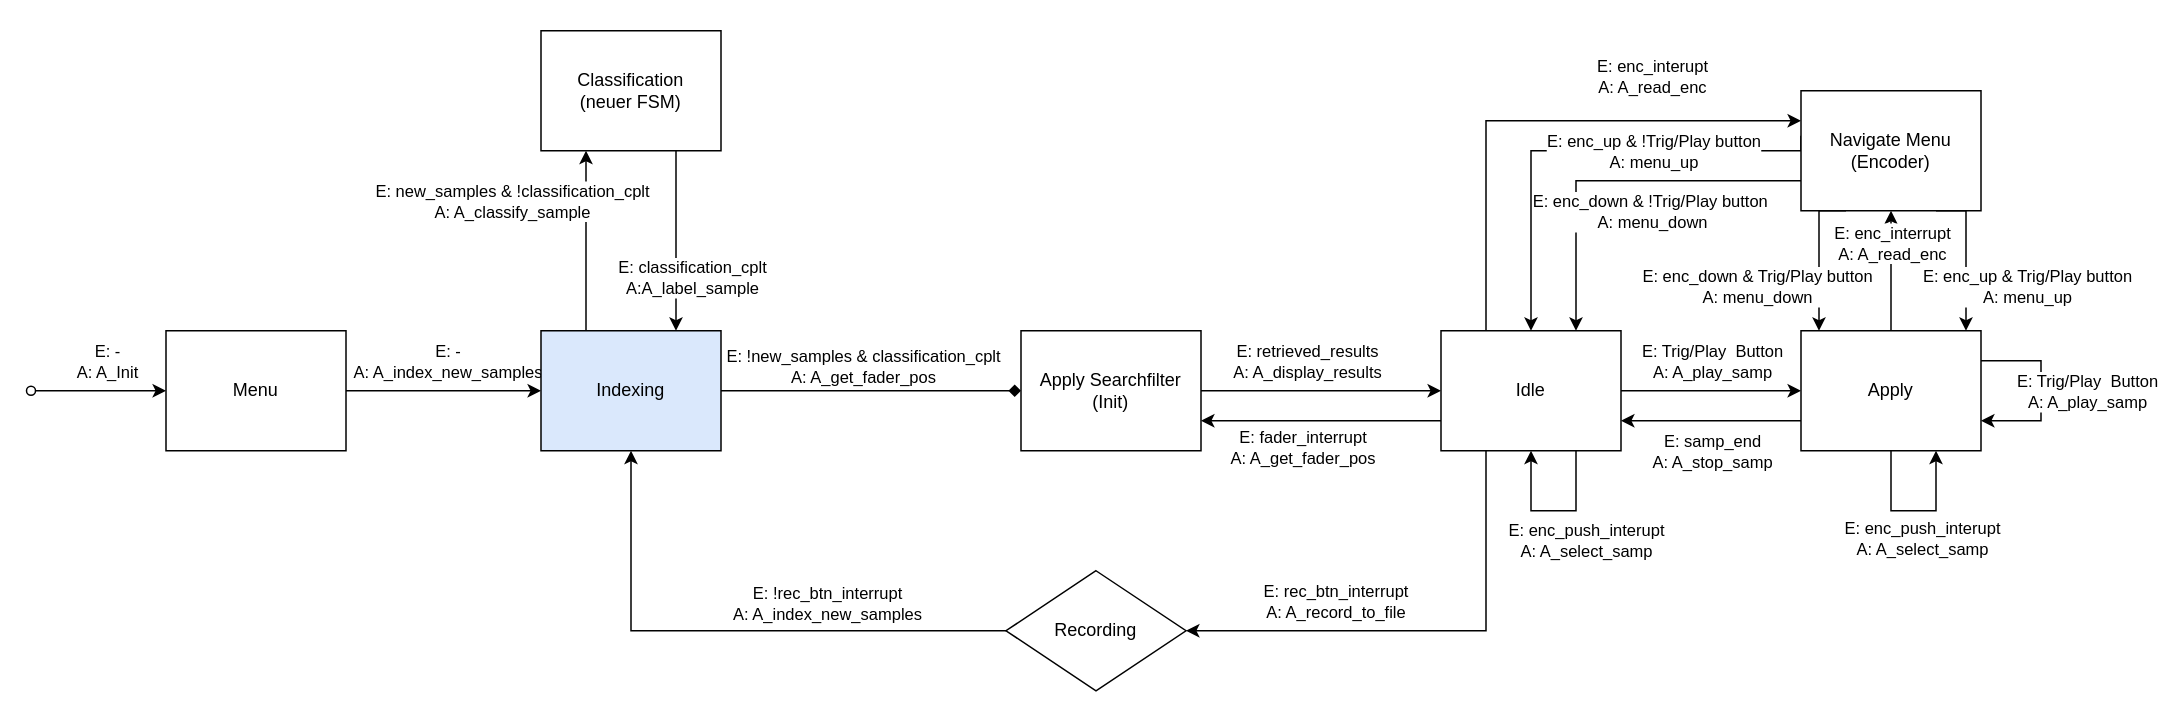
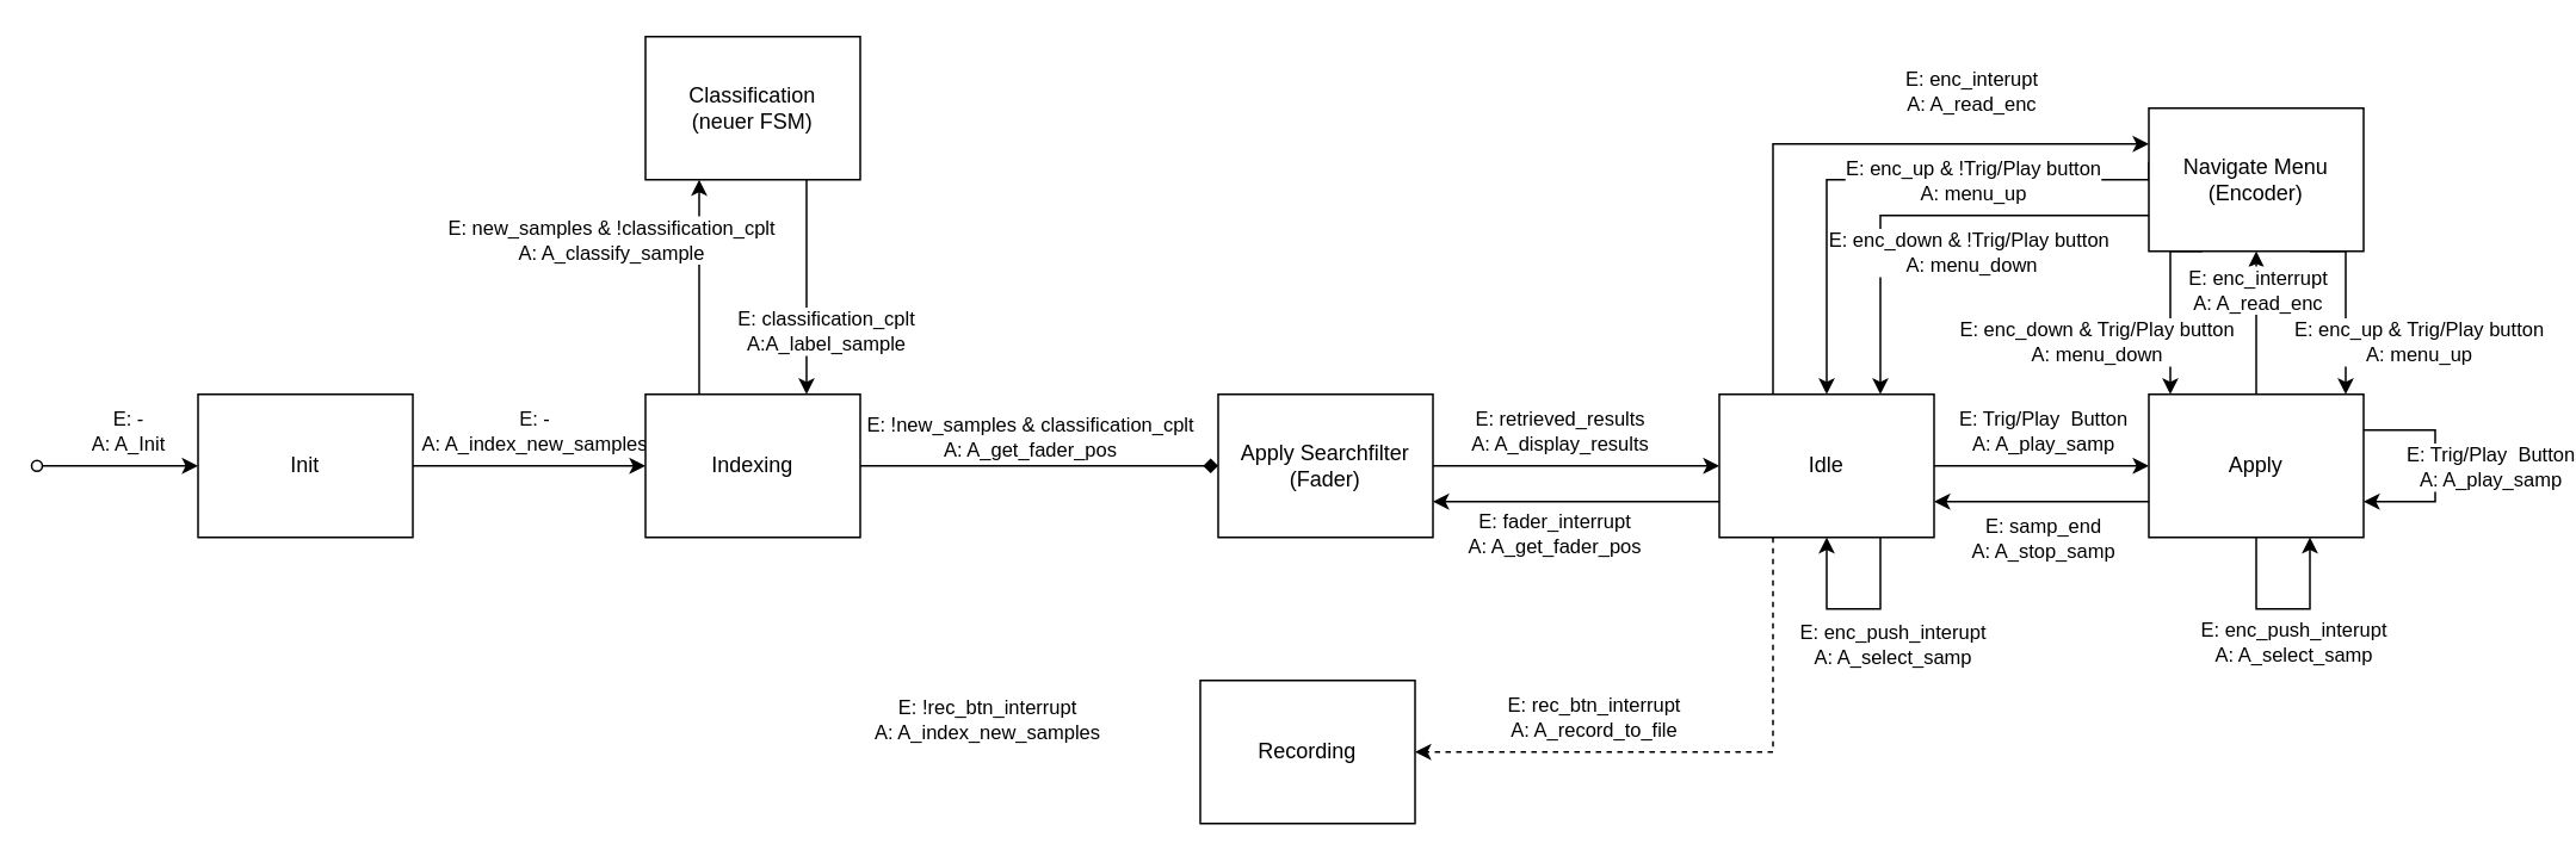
  <mxCell id="0" />
  <mxCell id="1" parent="0" />
  <mxCell id="2" style="edgeStyle=orthogonalEdgeStyle;rounded=0;orthogonalLoop=1;jettySize=auto;html=1;entryX=0;entryY=0.5;entryDx=0;entryDy=0;" parent="1" source="4" target="20" edge="1"><mxGeometry relative="1" as="geometry" /></mxCell>
  <mxCell id="3" value="E: -&lt;br&gt;A: A_index_new_samples" style="edgeLabel;html=1;align=center;verticalAlign=middle;resizable=0;points=[];" parent="2" vertex="1" connectable="0"><mxGeometry x="0.078" y="-1" relative="1" as="geometry"><mxPoint x="-3" y="-21" as="offset" /></mxGeometry></mxCell>
- <mxCell id="4" value="Menu" style="rounded=0;whiteSpace=wrap;html=1;" parent="1" vertex="1"><mxGeometry x="110" y="220" width="120" height="80" as="geometry" /></mxCell>
- <mxCell id="5" style="edgeStyle=orthogonalEdgeStyle;rounded=0;orthogonalLoop=1;jettySize=auto;html=1;exitX=0.25;exitY=1;exitDx=0;exitDy=0;entryX=1;entryY=0.5;entryDx=0;entryDy=0;exitPerimeter=0;" parent="1" source="15" target="22" edge="1"><mxGeometry relative="1" as="geometry"><Array as="points"><mxPoint x="990" y="420" /></Array></mxGeometry></mxCell>
+ <mxCell id="4" value="Init" style="rounded=0;whiteSpace=wrap;html=1;" parent="1" vertex="1"><mxGeometry x="110" y="220" width="120" height="80" as="geometry" /></mxCell>
+ <mxCell id="5" style="edgeStyle=orthogonalEdgeStyle;rounded=0;orthogonalLoop=1;jettySize=auto;html=1;exitX=0.25;exitY=1;exitDx=0;exitDy=0;entryX=1;entryY=0.5;entryDx=0;entryDy=0;exitPerimeter=0;dashed=1;" parent="1" source="15" target="22" edge="1"><mxGeometry relative="1" as="geometry"><Array as="points"><mxPoint x="990" y="420" /></Array></mxGeometry></mxCell>
  <mxCell id="6" value="E: rec_btn_interrupt&lt;br&gt;A: A_record_to_file" style="edgeLabel;html=1;align=center;verticalAlign=middle;resizable=0;points=[];" parent="5" vertex="1" connectable="0"><mxGeometry x="0.247" y="-2" relative="1" as="geometry"><mxPoint x="-21" y="-18" as="offset" /></mxGeometry></mxCell>
  <mxCell id="7" style="edgeStyle=orthogonalEdgeStyle;rounded=0;orthogonalLoop=1;jettySize=auto;html=1;entryX=0;entryY=0.5;entryDx=0;entryDy=0;" parent="1" source="15" target="29" edge="1"><mxGeometry relative="1" as="geometry" /></mxCell>
  <mxCell id="8" value="E: Trig/Play&amp;nbsp; Button&lt;br&gt;A: A_play_samp" style="edgeLabel;html=1;align=center;verticalAlign=middle;resizable=0;points=[];" parent="7" vertex="1" connectable="0"><mxGeometry x="-0.073" y="-1" relative="1" as="geometry"><mxPoint x="4" y="-21" as="offset" /></mxGeometry></mxCell>
  <mxCell id="9" style="edgeStyle=orthogonalEdgeStyle;rounded=0;orthogonalLoop=1;jettySize=auto;html=1;exitX=0.25;exitY=0;exitDx=0;exitDy=0;entryX=0;entryY=0.25;entryDx=0;entryDy=0;" parent="1" source="15" target="37" edge="1"><mxGeometry relative="1" as="geometry"><Array as="points"><mxPoint x="990" y="80" /></Array></mxGeometry></mxCell>
  <mxCell id="10" value="E: enc_interupt&lt;br&gt;A: A_read_enc" style="edgeLabel;html=1;align=center;verticalAlign=middle;resizable=0;points=[];" parent="9" vertex="1" connectable="0"><mxGeometry x="0.483" y="2" relative="1" as="geometry"><mxPoint x="-10" y="-28" as="offset" /></mxGeometry></mxCell>
  <mxCell id="11" style="edgeStyle=orthogonalEdgeStyle;rounded=0;orthogonalLoop=1;jettySize=auto;html=1;exitX=0;exitY=0.75;exitDx=0;exitDy=0;entryX=1;entryY=0.75;entryDx=0;entryDy=0;" parent="1" source="15" target="40" edge="1"><mxGeometry relative="1" as="geometry"><Array as="points"><mxPoint x="880" y="280" /><mxPoint x="880" y="280" /></Array></mxGeometry></mxCell>
  <mxCell id="12" value="E: fader_interrupt&lt;br&gt;A: A_get_fader_pos" style="edgeLabel;html=1;align=center;verticalAlign=middle;resizable=0;points=[];" parent="11" vertex="1" connectable="0"><mxGeometry x="0.402" y="-3" relative="1" as="geometry"><mxPoint x="19" y="20" as="offset" /></mxGeometry></mxCell>
  <mxCell id="13" style="edgeStyle=orthogonalEdgeStyle;rounded=0;orthogonalLoop=1;jettySize=auto;html=1;exitX=0.75;exitY=1;exitDx=0;exitDy=0;entryX=0.5;entryY=1;entryDx=0;entryDy=0;exitPerimeter=0;entryPerimeter=0;" parent="1" source="15" target="15" edge="1"><mxGeometry relative="1" as="geometry"><Array as="points"><mxPoint x="1050" y="340" /><mxPoint x="1020" y="340" /></Array></mxGeometry></mxCell>
  <mxCell id="14" value="E: enc_push_interupt&lt;br&gt;A: A_select_samp" style="edgeLabel;html=1;align=center;verticalAlign=middle;resizable=0;points=[];" parent="13" vertex="1" connectable="0"><mxGeometry x="-0.429" y="-2" relative="1" as="geometry"><mxPoint x="8" y="28" as="offset" /></mxGeometry></mxCell>
  <mxCell id="15" value="Idle" style="rounded=0;whiteSpace=wrap;html=1;points=[[0,0,0,0,0],[0,0.25,0,0,0],[0,0.5,0,0,0],[0,0.75,0,0,0],[0,1,0,0,0],[0.13,0,0,0,0],[0.25,1,0,0,0],[0.5,0,0,0,0],[0.5,1,0,0,0],[0.75,0,0,0,0],[0.75,1,0,0,0],[1,0,0,0,0],[1,0.25,0,0,0],[1,0.5,0,0,0],[1,0.75,0,0,0],[1,1,0,0,0]];" parent="1" vertex="1"><mxGeometry x="960" y="220" width="120" height="80" as="geometry" /></mxCell>
  <mxCell id="16" style="edgeStyle=orthogonalEdgeStyle;rounded=0;orthogonalLoop=1;jettySize=auto;html=1;entryX=0;entryY=0.5;entryDx=0;entryDy=0;" parent="1" source="40" target="15" edge="1"><mxGeometry relative="1" as="geometry" /></mxCell>
  <mxCell id="17" value="E: retrieved_results&lt;br&gt;A: A_display_results" style="edgeLabel;html=1;align=center;verticalAlign=middle;resizable=0;points=[];" parent="16" vertex="1" connectable="0"><mxGeometry x="-0.177" y="-2" relative="1" as="geometry"><mxPoint x="4" y="-22" as="offset" /></mxGeometry></mxCell>
  <mxCell id="18" style="edgeStyle=orthogonalEdgeStyle;rounded=0;orthogonalLoop=1;jettySize=auto;html=1;entryX=0.25;entryY=1;entryDx=0;entryDy=0;exitX=0.25;exitY=0;exitDx=0;exitDy=0;" parent="1" source="20" target="32" edge="1"><mxGeometry relative="1" as="geometry"><Array as="points"><mxPoint x="390" y="160" /><mxPoint x="390" y="160" /></Array></mxGeometry></mxCell>
  <mxCell id="19" value="E: new_samples &amp;amp; !classification_cplt&lt;br&gt;A: A_classify_sample" style="edgeLabel;html=1;align=center;verticalAlign=middle;resizable=0;points=[];" parent="18" vertex="1" connectable="0"><mxGeometry x="0.124" y="2" relative="1" as="geometry"><mxPoint x="-48" y="-20" as="offset" /></mxGeometry></mxCell>
- <mxCell id="20" value="Indexing" style="rounded=0;whiteSpace=wrap;html=1;fillColor=#dae8fc;" parent="1" vertex="1"><mxGeometry x="360" y="220" width="120" height="80" as="geometry" /></mxCell>
- <mxCell id="21" style="edgeStyle=orthogonalEdgeStyle;rounded=0;orthogonalLoop=1;jettySize=auto;html=1;entryX=0.5;entryY=1;entryDx=0;entryDy=0;" parent="1" source="22" target="20" edge="1"><mxGeometry relative="1" as="geometry"><Array as="points"><mxPoint x="420" y="420" /></Array></mxGeometry></mxCell>
- <mxCell id="22" value="Recording" style="rhombus;whiteSpace=wrap;html=1;" parent="1" vertex="1"><mxGeometry x="670" y="380" width="120" height="80" as="geometry" /></mxCell>
+ <mxCell id="20" value="Indexing" style="rounded=0;whiteSpace=wrap;html=1;" parent="1" vertex="1"><mxGeometry x="360" y="220" width="120" height="80" as="geometry" /></mxCell>
+ <mxCell id="22" value="Recording" style="rounded=0;whiteSpace=wrap;html=1;" parent="1" vertex="1"><mxGeometry x="670" y="380" width="120" height="80" as="geometry" /></mxCell>
  <mxCell id="23" style="edgeStyle=orthogonalEdgeStyle;rounded=0;orthogonalLoop=1;jettySize=auto;html=1;entryX=0.5;entryY=1;entryDx=0;entryDy=0;" parent="1" source="29" target="37" edge="1"><mxGeometry relative="1" as="geometry" /></mxCell>
  <mxCell id="24" value="E: enc_interrupt&lt;br&gt;A: A_read_enc" style="edgeLabel;html=1;align=center;verticalAlign=middle;resizable=0;points=[];" parent="23" vertex="1" connectable="0"><mxGeometry x="0.108" relative="1" as="geometry"><mxPoint y="-15" as="offset" /></mxGeometry></mxCell>
  <mxCell id="25" style="edgeStyle=orthogonalEdgeStyle;rounded=0;orthogonalLoop=1;jettySize=auto;html=1;exitX=0;exitY=0.75;exitDx=0;exitDy=0;entryX=1;entryY=0.75;entryDx=0;entryDy=0;" parent="1" source="29" target="15" edge="1"><mxGeometry relative="1" as="geometry" /></mxCell>
  <mxCell id="26" value="E: samp_end&lt;br&gt;A: A_stop_samp" style="edgeLabel;html=1;align=center;verticalAlign=middle;resizable=0;points=[];" parent="25" vertex="1" connectable="0"><mxGeometry x="-0.03" y="-2" relative="1" as="geometry"><mxPoint x="-2" y="22" as="offset" /></mxGeometry></mxCell>
  <mxCell id="27" style="edgeStyle=orthogonalEdgeStyle;rounded=0;orthogonalLoop=1;jettySize=auto;html=1;entryX=0.75;entryY=1;entryDx=0;entryDy=0;entryPerimeter=0;" parent="1" source="29" target="29" edge="1"><mxGeometry relative="1" as="geometry"><Array as="points"><mxPoint x="1260" y="340" /><mxPoint x="1290" y="340" /></Array></mxGeometry></mxCell>
  <mxCell id="28" value="E: enc_push_interupt&lt;br&gt;A: A_select_samp" style="edgeLabel;html=1;align=center;verticalAlign=middle;resizable=0;points=[];" parent="27" vertex="1" connectable="0"><mxGeometry x="-0.353" relative="1" as="geometry"><mxPoint x="20" y="22" as="offset" /></mxGeometry></mxCell>
  <mxCell id="29" value="Apply" style="rounded=0;whiteSpace=wrap;html=1;points=[[0,0,0,0,0],[0,0.25,0,0,0],[0,0.5,0,0,0],[0,0.75,0,0,0],[0,1,0,0,0],[0.1,0,0,0,0],[0.25,1,0,0,0],[0.5,0,0,0,0],[0.5,1,0,0,0],[0.75,1,0,0,0],[0.9,0,0,0,0],[1,0,0,0,0],[1,0.25,0,0,0],[1,0.5,0,0,0],[1,0.75,0,0,0],[1,1,0,0,0]];" parent="1" vertex="1"><mxGeometry x="1200" y="220" width="120" height="80" as="geometry" /></mxCell>
  <mxCell id="30" style="edgeStyle=orthogonalEdgeStyle;rounded=0;orthogonalLoop=1;jettySize=auto;html=1;exitX=0.75;exitY=1;exitDx=0;exitDy=0;entryX=0.75;entryY=0;entryDx=0;entryDy=0;" parent="1" source="32" target="20" edge="1"><mxGeometry relative="1" as="geometry"><mxPoint x="470" y="220" as="targetPoint" /><Array as="points" /></mxGeometry></mxCell>
  <mxCell id="31" value="E: classification_cplt&lt;br&gt;A:A_label_sample" style="edgeLabel;html=1;align=center;verticalAlign=middle;resizable=0;points=[];" parent="30" vertex="1" connectable="0"><mxGeometry x="-0.197" y="-1" relative="1" as="geometry"><mxPoint x="11" y="36" as="offset" /></mxGeometry></mxCell>
  <mxCell id="32" value="Classification&lt;br&gt;(neuer FSM)" style="rounded=0;whiteSpace=wrap;html=1;" parent="1" vertex="1"><mxGeometry x="360" y="20" width="120" height="80" as="geometry" /></mxCell>
  <mxCell id="33" style="edgeStyle=orthogonalEdgeStyle;rounded=0;orthogonalLoop=1;jettySize=auto;html=1;exitX=0.75;exitY=1;exitDx=0;exitDy=0;" parent="1" source="37" edge="1"><mxGeometry relative="1" as="geometry"><mxPoint x="1310" y="220" as="targetPoint" /><Array as="points"><mxPoint x="1310" y="140" /></Array></mxGeometry></mxCell>
  <mxCell id="34" value="E: enc_up &amp;amp; Trig/Play button&lt;br&gt;A: menu_up" style="edgeLabel;html=1;align=center;verticalAlign=middle;resizable=0;points=[];" parent="33" vertex="1" connectable="0"><mxGeometry x="0.181" y="1" relative="1" as="geometry"><mxPoint x="39" y="11" as="offset" /></mxGeometry></mxCell>
  <mxCell id="35" style="edgeStyle=orthogonalEdgeStyle;rounded=0;orthogonalLoop=1;jettySize=auto;html=1;entryX=0.5;entryY=0;entryDx=0;entryDy=0;exitX=0;exitY=0.5;exitDx=0;exitDy=0;entryPerimeter=0;" parent="1" target="15" edge="1"><mxGeometry relative="1" as="geometry"><mxPoint x="1200" y="90" as="sourcePoint" /><mxPoint x="1020" y="210" as="targetPoint" /><Array as="points"><mxPoint x="1200" y="100" /><mxPoint x="1020" y="100" /></Array></mxGeometry></mxCell>
  <mxCell id="36" value="E: enc_up &amp;amp; !Trig/Play button&lt;br&gt;A: menu_up" style="edgeLabel;html=1;align=center;verticalAlign=middle;resizable=0;points=[];" parent="35" vertex="1" connectable="0"><mxGeometry x="-0.258" y="-1" relative="1" as="geometry"><mxPoint x="6" y="1" as="offset" /></mxGeometry></mxCell>
  <mxCell id="37" value="Navigate Menu&lt;br&gt;(Encoder)" style="rounded=0;whiteSpace=wrap;html=1;" parent="1" vertex="1"><mxGeometry x="1200" y="60" width="120" height="80" as="geometry" /></mxCell>
  <mxCell id="38" value="" style="edgeStyle=orthogonalEdgeStyle;rounded=0;orthogonalLoop=1;jettySize=auto;html=1;entryX=0;entryY=0.5;entryDx=0;entryDy=0;endArrow=diamond;" parent="1" source="20" target="40" edge="1"><mxGeometry relative="1" as="geometry"><mxPoint x="760" y="260" as="sourcePoint" /><mxPoint x="960" y="260" as="targetPoint" /></mxGeometry></mxCell>
  <mxCell id="39" value="E: !new_samples &amp;amp; classification_cplt&lt;br&gt;A: A_get_fader_pos" style="edgeLabel;html=1;align=center;verticalAlign=middle;resizable=0;points=[];" parent="38" vertex="1" connectable="0"><mxGeometry x="-0.14" relative="1" as="geometry"><mxPoint x="8" y="-17" as="offset" /></mxGeometry></mxCell>
- <mxCell id="40" value="Apply Searchfilter&lt;br&gt;(Init)" style="rounded=0;whiteSpace=wrap;html=1;" parent="1" vertex="1"><mxGeometry x="680" y="220" width="120" height="80" as="geometry" /></mxCell>
+ <mxCell id="40" value="Apply Searchfilter&lt;br&gt;(Fader)" style="rounded=0;whiteSpace=wrap;html=1;" parent="1" vertex="1"><mxGeometry x="680" y="220" width="120" height="80" as="geometry" /></mxCell>
  <mxCell id="41" style="edgeStyle=orthogonalEdgeStyle;rounded=0;orthogonalLoop=1;jettySize=auto;html=1;entryX=1;entryY=0.75;entryDx=0;entryDy=0;exitX=1;exitY=0.25;exitDx=0;exitDy=0;" parent="1" source="29" target="29" edge="1"><mxGeometry relative="1" as="geometry"><Array as="points"><mxPoint x="1360" y="240" /><mxPoint x="1360" y="280" /></Array></mxGeometry></mxCell>
  <mxCell id="42" value="E: Trig/Play&amp;nbsp; Button&lt;br&gt;A: A_play_samp" style="edgeLabel;html=1;align=center;verticalAlign=middle;resizable=0;points=[];" parent="41" vertex="1" connectable="0"><mxGeometry x="-0.039" relative="1" as="geometry"><mxPoint x="30" y="2" as="offset" /></mxGeometry></mxCell>
  <mxCell id="43" value="" style="endArrow=classic;html=1;rounded=0;startArrow=oval;startFill=0;" parent="1" edge="1"><mxGeometry width="50" height="50" relative="1" as="geometry"><mxPoint x="20" y="260" as="sourcePoint" /><mxPoint x="110" y="260" as="targetPoint" /></mxGeometry></mxCell>
  <mxCell id="44" value="E: -&lt;br&gt;A: A_Init" style="edgeLabel;html=1;align=center;verticalAlign=middle;resizable=0;points=[];" parent="43" vertex="1" connectable="0"><mxGeometry x="0.349" relative="1" as="geometry"><mxPoint x="-11" y="-20" as="offset" /></mxGeometry></mxCell>
  <mxCell id="45" value="E: !rec_btn_interrupt&lt;br&gt;A: A_index_new_samples" style="edgeLabel;html=1;align=center;verticalAlign=middle;resizable=0;points=[];" parent="1" vertex="1" connectable="0"><mxGeometry x="550.004" y="401" as="geometry" /></mxCell>
  <mxCell id="46" style="edgeStyle=orthogonalEdgeStyle;rounded=0;orthogonalLoop=1;jettySize=auto;html=1;exitX=0;exitY=0.75;exitDx=0;exitDy=0;entryX=0.75;entryY=0;entryDx=0;entryDy=0;entryPerimeter=0;" parent="1" source="37" target="15" edge="1"><mxGeometry relative="1" as="geometry"><Array as="points"><mxPoint x="1050" y="120" /></Array></mxGeometry></mxCell>
  <mxCell id="47" value="E: enc_down &amp;amp; !Trig/Play button&amp;nbsp;&lt;br&gt;A: menu_down" style="edgeLabel;html=1;align=center;verticalAlign=middle;resizable=0;points=[];" parent="46" vertex="1" connectable="0"><mxGeometry x="-0.086" relative="1" as="geometry"><mxPoint x="14" y="20" as="offset" /></mxGeometry></mxCell>
  <mxCell id="48" style="edgeStyle=orthogonalEdgeStyle;rounded=0;orthogonalLoop=1;jettySize=auto;html=1;exitX=0.25;exitY=1;exitDx=0;exitDy=0;entryX=0.1;entryY=0;entryDx=0;entryDy=0;entryPerimeter=0;" parent="1" source="37" target="29" edge="1"><mxGeometry relative="1" as="geometry"><mxPoint x="1360" y="190" as="sourcePoint" /><mxPoint x="1230" y="220" as="targetPoint" /><Array as="points"><mxPoint x="1212" y="140" /></Array></mxGeometry></mxCell>
  <mxCell id="49" value="E: enc_down &amp;amp; Trig/Play button&lt;br&gt;A: menu_down" style="edgeLabel;html=1;align=center;verticalAlign=middle;resizable=0;points=[];" parent="48" vertex="1" connectable="0"><mxGeometry x="-0.086" relative="1" as="geometry"><mxPoint x="-42" y="23" as="offset" /></mxGeometry></mxCell>
